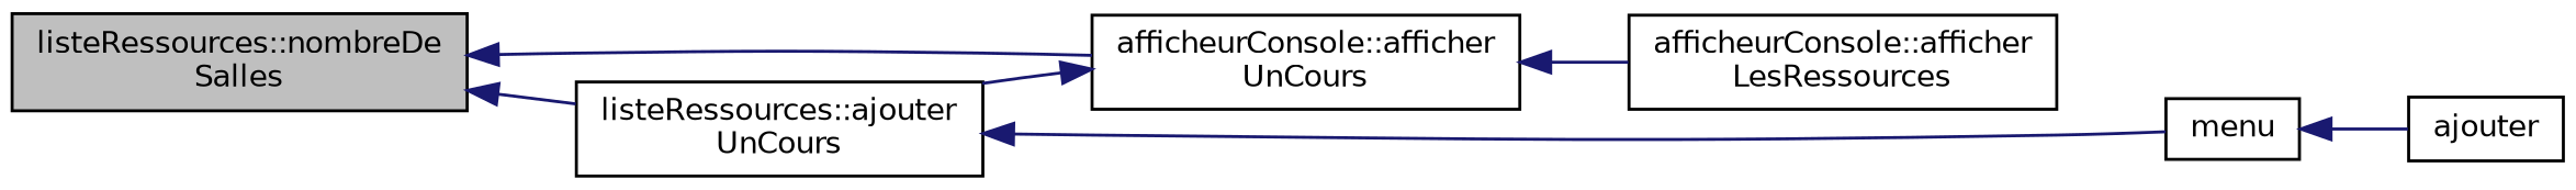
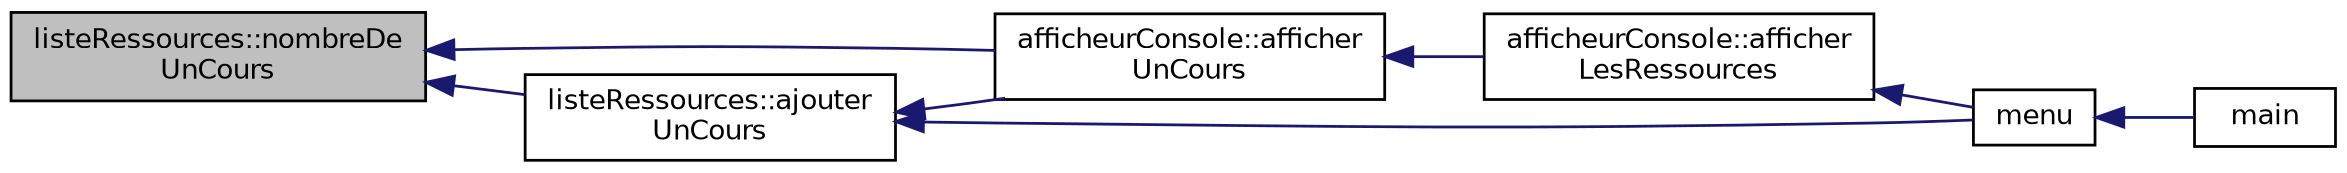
  digraph {
    rankdir=LR
    node [color=black fillcolor=white fontname=Helvetica fontsize=10 shape=record style=filled]
    edge [color=midnightblue dir=back fontname=Helvetica fontsize=10 labelfontname=Helvetica labelfontsize=10 style=solid]
-   n1 [fillcolor=grey75 fontcolor=black height=0.2 label="listeRessources::nombreDe\lSalles" width=0.4]
+   n1 [fillcolor=grey75 fontcolor=black height=0.2 label="listeRessources::nombreDe\lUnCours" width=0.4]
    n2 [height=0.2 label="listeRessources::ajouter\lUnCours" width=0.4]
    n3 [height=0.2 label="afficheurConsole::afficher\lUnCours" width=0.4]
    n4 [height=0.2 label=menu width=0.4]
    n5 [height=0.2 label="afficheurConsole::afficher\lLesRessources" width=0.4]
-   n6 [height=0.2 label=ajouter width=0.4]
+   n6 [height=0.2 label=main width=0.4]
    n1 -> n2
    n1 -> n3
    n2 -> n4
-   n3 -> n2
+   n2 -> n3
    n3 -> n5
    n4 -> n6
+   n5 -> n4
  }
